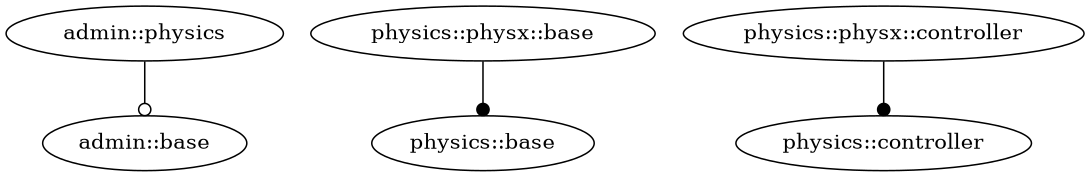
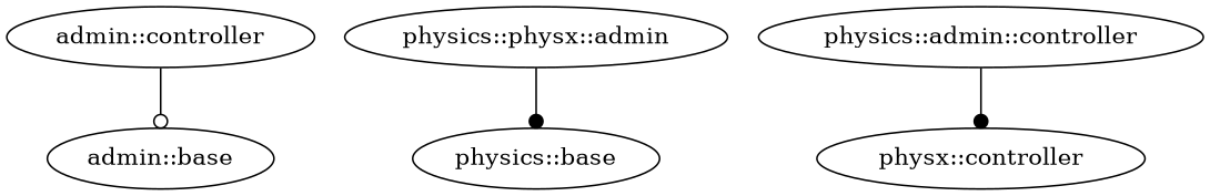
  digraph {
    edge [arrowhead=dot]
    n1 [label="admin::base"]
-   n2 [label="admin::physics"]
+   n2 [label="admin::controller"]
    n3 [label="physics::base"]
-   n4 [label="physics::controller"]
-   n5 [label="physics::physx::base"]
-   n6 [label="physics::physx::controller"]
+   n4 [label="physx::controller"]
+   n5 [label="physics::physx::admin"]
+   n6 [label="physics::admin::controller"]
    n2 -> n1 [arrowhead=odot]
    n5 -> n3
    n6 -> n4
  }
